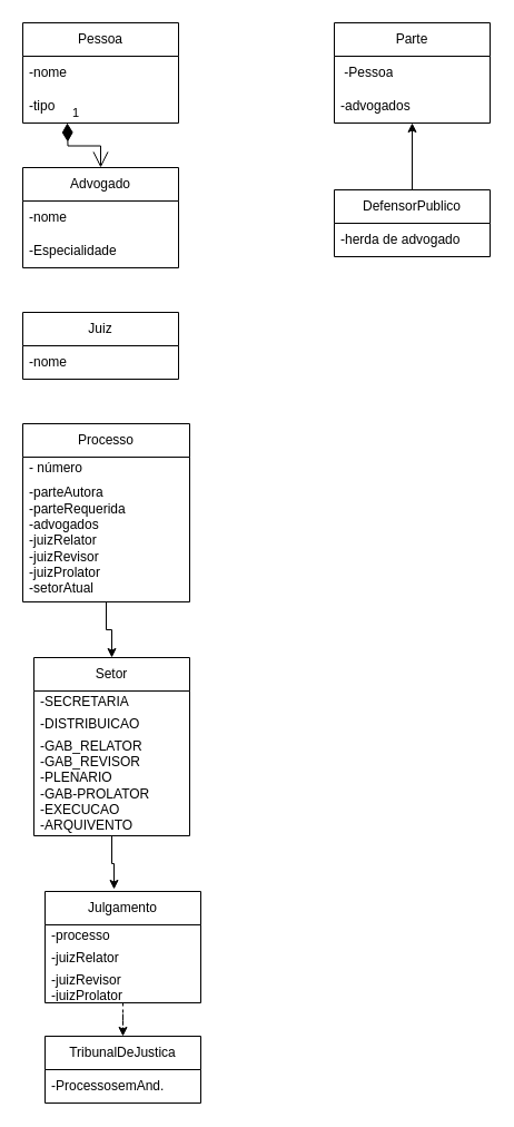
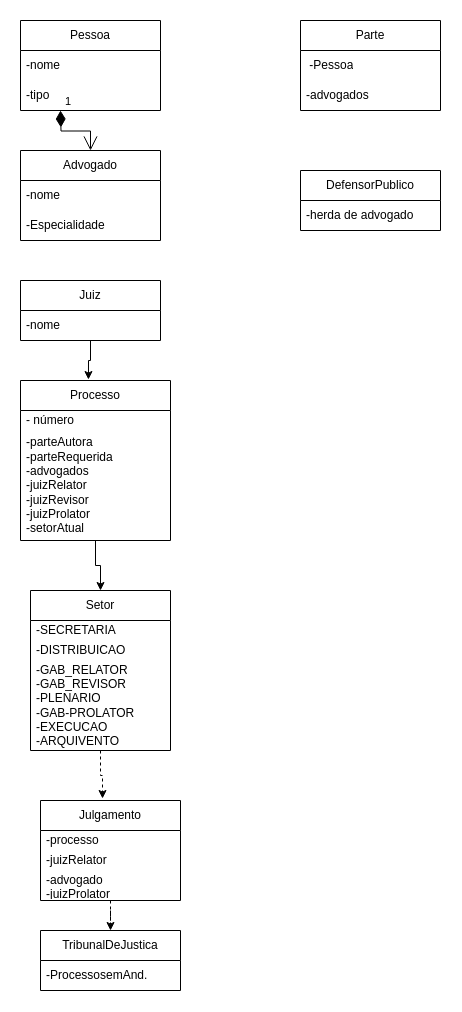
  <mxCell id="0" />
  <mxCell id="1" parent="0" />
  <mxCell id="2" value="Pessoa" style="swimlane;fontStyle=0;childLayout=stackLayout;horizontal=1;startSize=30;horizontalStack=0;resizeParent=1;resizeParentMax=0;resizeLast=0;collapsible=1;marginBottom=0;whiteSpace=wrap;html=1;" vertex="1" parent="1"><mxGeometry x="20" y="20" width="140" height="90" as="geometry" /></mxCell>
  <mxCell id="3" value="-nome" style="text;strokeColor=none;fillColor=none;align=left;verticalAlign=middle;spacingLeft=4;spacingRight=4;overflow=hidden;points=[[0,0.5],[1,0.5]];portConstraint=eastwest;rotatable=0;whiteSpace=wrap;html=1;" vertex="1" parent="2"><mxGeometry y="30" width="140" height="30" as="geometry" /></mxCell>
  <mxCell id="4" value="-tipo" style="text;strokeColor=none;fillColor=none;align=left;verticalAlign=middle;spacingLeft=4;spacingRight=4;overflow=hidden;points=[[0,0.5],[1,0.5]];portConstraint=eastwest;rotatable=0;whiteSpace=wrap;html=1;" vertex="1" parent="2"><mxGeometry y="60" width="140" height="30" as="geometry" /></mxCell>
  <mxCell id="5" value="Parte" style="swimlane;fontStyle=0;childLayout=stackLayout;horizontal=1;startSize=30;horizontalStack=0;resizeParent=1;resizeParentMax=0;resizeLast=0;collapsible=1;marginBottom=0;whiteSpace=wrap;html=1;" vertex="1" parent="1"><mxGeometry x="300" y="20" width="140" height="90" as="geometry" /></mxCell>
  <mxCell id="6" value="&amp;nbsp;-Pessoa" style="text;strokeColor=none;fillColor=none;align=left;verticalAlign=middle;spacingLeft=4;spacingRight=4;overflow=hidden;points=[[0,0.5],[1,0.5]];portConstraint=eastwest;rotatable=0;whiteSpace=wrap;html=1;" vertex="1" parent="5"><mxGeometry y="30" width="140" height="30" as="geometry" /></mxCell>
  <mxCell id="7" value="-advogados" style="text;strokeColor=none;fillColor=none;align=left;verticalAlign=middle;spacingLeft=4;spacingRight=4;overflow=hidden;points=[[0,0.5],[1,0.5]];portConstraint=eastwest;rotatable=0;whiteSpace=wrap;html=1;" vertex="1" parent="5"><mxGeometry y="60" width="140" height="30" as="geometry" /></mxCell>
  <mxCell id="8" value="Advogado" style="swimlane;fontStyle=0;childLayout=stackLayout;horizontal=1;startSize=30;horizontalStack=0;resizeParent=1;resizeParentMax=0;resizeLast=0;collapsible=1;marginBottom=0;whiteSpace=wrap;html=1;" vertex="1" parent="1"><mxGeometry x="20" y="150" width="140" height="90" as="geometry" /></mxCell>
  <mxCell id="9" value="-nome" style="text;strokeColor=none;fillColor=none;align=left;verticalAlign=middle;spacingLeft=4;spacingRight=4;overflow=hidden;points=[[0,0.5],[1,0.5]];portConstraint=eastwest;rotatable=0;whiteSpace=wrap;html=1;" vertex="1" parent="8"><mxGeometry y="30" width="140" height="30" as="geometry" /></mxCell>
  <mxCell id="10" value="-Especialidade" style="text;strokeColor=none;fillColor=none;align=left;verticalAlign=middle;spacingLeft=4;spacingRight=4;overflow=hidden;points=[[0,0.5],[1,0.5]];portConstraint=eastwest;rotatable=0;whiteSpace=wrap;html=1;" vertex="1" parent="8"><mxGeometry y="60" width="140" height="30" as="geometry" /></mxCell>
  <mxCell id="11" value="DefensorPublico" style="swimlane;fontStyle=0;childLayout=stackLayout;horizontal=1;startSize=30;horizontalStack=0;resizeParent=1;resizeParentMax=0;resizeLast=0;collapsible=1;marginBottom=0;whiteSpace=wrap;html=1;" vertex="1" parent="1"><mxGeometry x="300" y="170" width="140" height="60" as="geometry" /></mxCell>
  <mxCell id="12" value="-herda de advogado" style="text;strokeColor=none;fillColor=none;align=left;verticalAlign=middle;spacingLeft=4;spacingRight=4;overflow=hidden;points=[[0,0.5],[1,0.5]];portConstraint=eastwest;rotatable=0;whiteSpace=wrap;html=1;" vertex="1" parent="11"><mxGeometry y="30" width="140" height="30" as="geometry" /></mxCell>
  <mxCell id="13" value="Juiz&lt;br&gt;" style="swimlane;fontStyle=0;childLayout=stackLayout;horizontal=1;startSize=30;horizontalStack=0;resizeParent=1;resizeParentMax=0;resizeLast=0;collapsible=1;marginBottom=0;whiteSpace=wrap;html=1;" vertex="1" parent="1"><mxGeometry x="20" y="280" width="140" height="60" as="geometry" /></mxCell>
  <mxCell id="14" value="-nome" style="text;strokeColor=none;fillColor=none;align=left;verticalAlign=middle;spacingLeft=4;spacingRight=4;overflow=hidden;points=[[0,0.5],[1,0.5]];portConstraint=eastwest;rotatable=0;whiteSpace=wrap;html=1;" vertex="1" parent="13"><mxGeometry y="30" width="140" height="30" as="geometry" /></mxCell>
  <mxCell id="15" style="edgeStyle=orthogonalEdgeStyle;rounded=0;orthogonalLoop=1;jettySize=auto;html=1;entryX=0.5;entryY=0;entryDx=0;entryDy=0;" edge="1" parent="1" source="16" target="19"><mxGeometry relative="1" as="geometry" /></mxCell>
  <mxCell id="16" value="Processo" style="swimlane;fontStyle=0;childLayout=stackLayout;horizontal=1;startSize=30;horizontalStack=0;resizeParent=1;resizeParentMax=0;resizeLast=0;collapsible=1;marginBottom=0;whiteSpace=wrap;html=1;" vertex="1" parent="1"><mxGeometry x="20" y="380" width="150" height="160" as="geometry" /></mxCell>
  <mxCell id="17" value="- número" style="text;strokeColor=none;fillColor=none;align=left;verticalAlign=middle;spacingLeft=4;spacingRight=4;overflow=hidden;points=[[0,0.5],[1,0.5]];portConstraint=eastwest;rotatable=0;whiteSpace=wrap;html=1;" vertex="1" parent="16"><mxGeometry y="30" width="150" height="20" as="geometry" /></mxCell>
  <mxCell id="18" value="-parteAutora&lt;br&gt;-parteRequerida&lt;br&gt;-advogados&lt;br&gt;-juizRelator&lt;br&gt;-juizRevisor&lt;br&gt;-juizProlator&lt;br&gt;-setorAtual&lt;br&gt;" style="text;strokeColor=none;fillColor=none;align=left;verticalAlign=middle;spacingLeft=4;spacingRight=4;overflow=hidden;points=[[0,0.5],[1,0.5]];portConstraint=eastwest;rotatable=0;whiteSpace=wrap;html=1;" vertex="1" parent="16"><mxGeometry y="50" width="150" height="110" as="geometry" /></mxCell>
  <mxCell id="19" value="Setor" style="swimlane;fontStyle=0;childLayout=stackLayout;horizontal=1;startSize=30;horizontalStack=0;resizeParent=1;resizeParentMax=0;resizeLast=0;collapsible=1;marginBottom=0;whiteSpace=wrap;html=1;" vertex="1" parent="1"><mxGeometry x="30" y="590" width="140" height="160" as="geometry" /></mxCell>
  <mxCell id="20" value="-SECRETARIA" style="text;strokeColor=none;fillColor=none;align=left;verticalAlign=middle;spacingLeft=4;spacingRight=4;overflow=hidden;points=[[0,0.5],[1,0.5]];portConstraint=eastwest;rotatable=0;whiteSpace=wrap;html=1;" vertex="1" parent="19"><mxGeometry y="30" width="140" height="20" as="geometry" /></mxCell>
  <mxCell id="21" value="-DISTRIBUICAO" style="text;strokeColor=none;fillColor=none;align=left;verticalAlign=middle;spacingLeft=4;spacingRight=4;overflow=hidden;points=[[0,0.5],[1,0.5]];portConstraint=eastwest;rotatable=0;whiteSpace=wrap;html=1;" vertex="1" parent="19"><mxGeometry y="50" width="140" height="20" as="geometry" /></mxCell>
  <mxCell id="22" value="-GAB_RELATOR&lt;br&gt;-GAB_REVISOR&lt;br&gt;-PLENARIO&lt;br&gt;-GAB-PROLATOR&lt;br&gt;-EXECUCAO&lt;br&gt;-ARQUIVENTO&lt;br&gt;" style="text;strokeColor=none;fillColor=none;align=left;verticalAlign=middle;spacingLeft=4;spacingRight=4;overflow=hidden;points=[[0,0.5],[1,0.5]];portConstraint=eastwest;rotatable=0;whiteSpace=wrap;html=1;" vertex="1" parent="19"><mxGeometry y="70" width="140" height="90" as="geometry" /></mxCell>
  <mxCell id="23" style="edgeStyle=orthogonalEdgeStyle;rounded=0;orthogonalLoop=1;jettySize=auto;html=1;entryX=0.5;entryY=0;entryDx=0;entryDy=0;dashed=1;" edge="1" parent="1" source="24" target="28"><mxGeometry relative="1" as="geometry" /></mxCell>
  <mxCell id="24" value="Julgamento" style="swimlane;fontStyle=0;childLayout=stackLayout;horizontal=1;startSize=30;horizontalStack=0;resizeParent=1;resizeParentMax=0;resizeLast=0;collapsible=1;marginBottom=0;whiteSpace=wrap;html=1;" vertex="1" parent="1"><mxGeometry x="40" y="800" width="140" height="100" as="geometry" /></mxCell>
  <mxCell id="25" value="-processo" style="text;strokeColor=none;fillColor=none;align=left;verticalAlign=middle;spacingLeft=4;spacingRight=4;overflow=hidden;points=[[0,0.5],[1,0.5]];portConstraint=eastwest;rotatable=0;whiteSpace=wrap;html=1;" vertex="1" parent="24"><mxGeometry y="30" width="140" height="20" as="geometry" /></mxCell>
  <mxCell id="26" value="-juizRelator" style="text;strokeColor=none;fillColor=none;align=left;verticalAlign=middle;spacingLeft=4;spacingRight=4;overflow=hidden;points=[[0,0.5],[1,0.5]];portConstraint=eastwest;rotatable=0;whiteSpace=wrap;html=1;" vertex="1" parent="24"><mxGeometry y="50" width="140" height="20" as="geometry" /></mxCell>
- <mxCell id="27" value="-juizRevisor&lt;br&gt;-juizProlator&lt;br&gt;" style="text;strokeColor=none;fillColor=none;align=left;verticalAlign=middle;spacingLeft=4;spacingRight=4;overflow=hidden;points=[[0,0.5],[1,0.5]];portConstraint=eastwest;rotatable=0;whiteSpace=wrap;html=1;" vertex="1" parent="24"><mxGeometry y="70" width="140" height="30" as="geometry" /></mxCell>
+ <mxCell id="27" value="-advogado&lt;br&gt;-juizProlator&lt;br&gt;" style="text;strokeColor=none;fillColor=none;align=left;verticalAlign=middle;spacingLeft=4;spacingRight=4;overflow=hidden;points=[[0,0.5],[1,0.5]];portConstraint=eastwest;rotatable=0;whiteSpace=wrap;html=1;" vertex="1" parent="24"><mxGeometry y="70" width="140" height="30" as="geometry" /></mxCell>
  <mxCell id="28" value="TribunalDeJustica" style="swimlane;fontStyle=0;childLayout=stackLayout;horizontal=1;startSize=30;horizontalStack=0;resizeParent=1;resizeParentMax=0;resizeLast=0;collapsible=1;marginBottom=0;whiteSpace=wrap;html=1;" vertex="1" parent="1"><mxGeometry x="40" y="930" width="140" height="60" as="geometry" /></mxCell>
  <mxCell id="29" value="-ProcessosemAnd." style="text;strokeColor=none;fillColor=none;align=left;verticalAlign=middle;spacingLeft=4;spacingRight=4;overflow=hidden;points=[[0,0.5],[1,0.5]];portConstraint=eastwest;rotatable=0;whiteSpace=wrap;html=1;" vertex="1" parent="28"><mxGeometry y="30" width="140" height="30" as="geometry" /></mxCell>
- <mxCell id="30" style="edgeStyle=orthogonalEdgeStyle;rounded=0;orthogonalLoop=1;jettySize=auto;html=1;entryX=0.5;entryY=1;entryDx=0;entryDy=0;entryPerimeter=0;" edge="1" parent="1" source="11" target="7"><mxGeometry relative="1" as="geometry" /></mxCell>
  <mxCell id="31" value="1" style="endArrow=open;html=1;endSize=12;startArrow=diamondThin;startSize=14;startFill=1;edgeStyle=orthogonalEdgeStyle;align=left;verticalAlign=bottom;rounded=0;entryX=0.5;entryY=0;entryDx=0;entryDy=0;" edge="1" parent="1" target="8"><mxGeometry x="-1" y="3" relative="1" as="geometry"><mxPoint x="60" y="110" as="sourcePoint" /><mxPoint x="220" y="110" as="targetPoint" /></mxGeometry></mxCell>
- <mxCell id="33" style="edgeStyle=orthogonalEdgeStyle;rounded=0;orthogonalLoop=1;jettySize=auto;html=1;entryX=0.443;entryY=-0.02;entryDx=0;entryDy=0;entryPerimeter=0;" edge="1" parent="1" source="19" target="24"><mxGeometry relative="1" as="geometry" /></mxCell>
+ <mxCell id="32" style="edgeStyle=orthogonalEdgeStyle;rounded=0;orthogonalLoop=1;jettySize=auto;html=1;entryX=0.453;entryY=-0.006;entryDx=0;entryDy=0;entryPerimeter=0;" edge="1" parent="1" source="13" target="16"><mxGeometry relative="1" as="geometry" /></mxCell>
+ <mxCell id="33" style="edgeStyle=orthogonalEdgeStyle;rounded=0;orthogonalLoop=1;jettySize=auto;html=1;entryX=0.443;entryY=-0.02;entryDx=0;entryDy=0;entryPerimeter=0;dashed=1;" edge="1" parent="1" source="19" target="24"><mxGeometry relative="1" as="geometry" /></mxCell>
